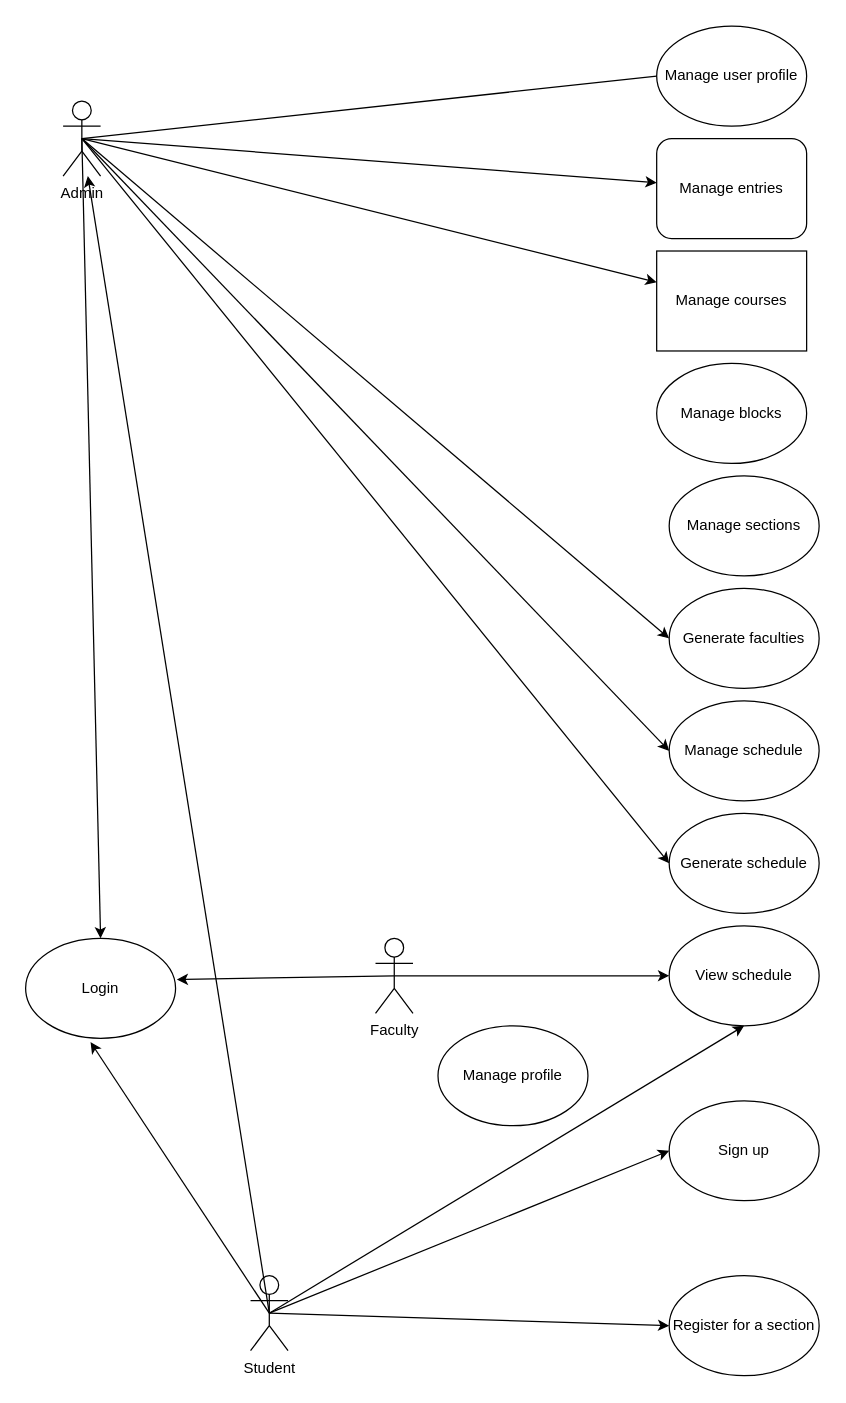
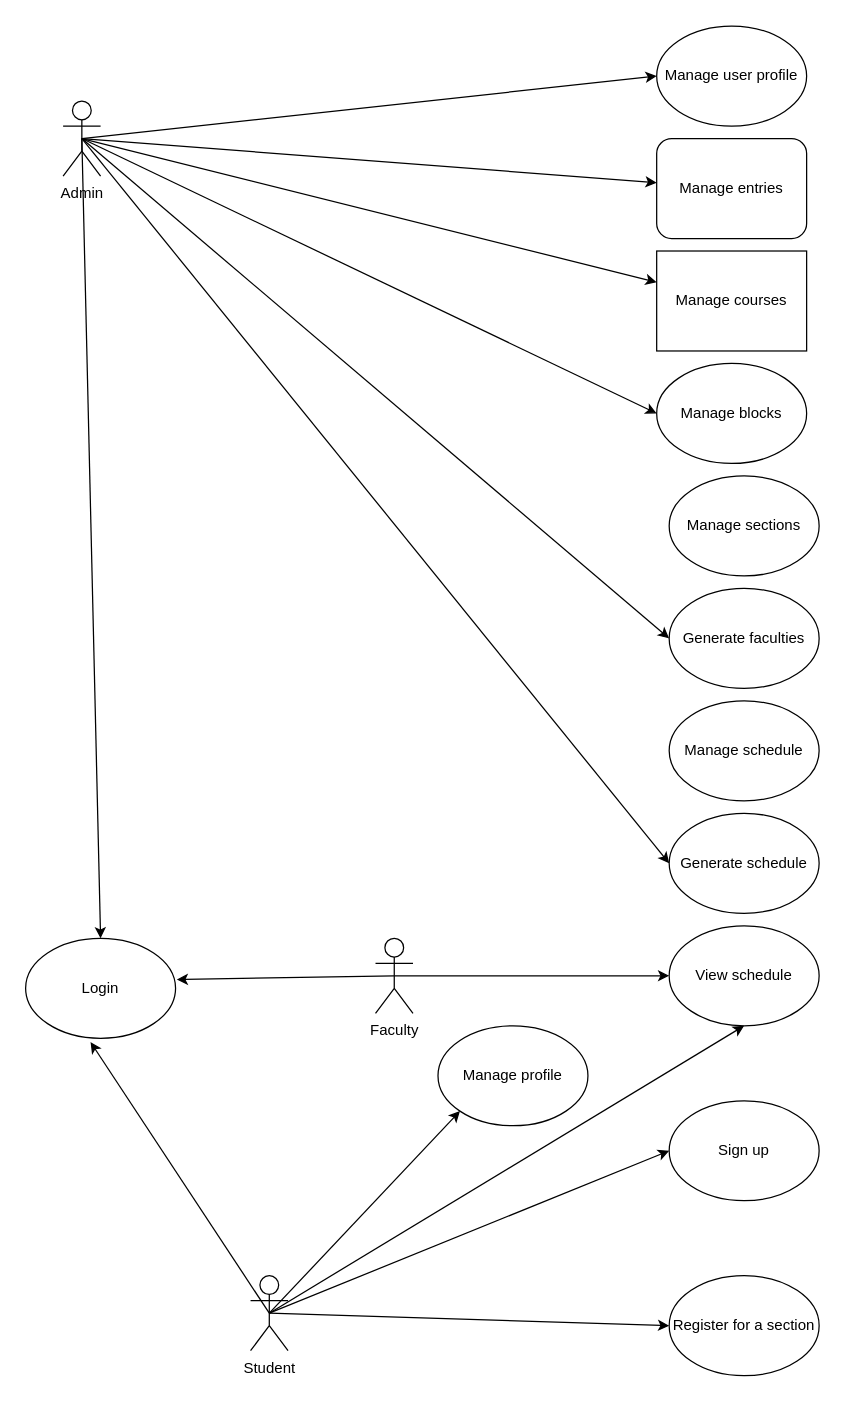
  <mxCell id="0" />
  <mxCell id="1" parent="0" />
  <mxCell id="2" value="Admin" style="shape=umlActor;verticalLabelPosition=bottom;labelBackgroundColor=#ffffff;verticalAlign=top;html=1;outlineConnect=0;" vertex="1" parent="1"><mxGeometry x="50" y="80" width="30" height="60" as="geometry" /></mxCell>
  <mxCell id="3" value="Manage entries" style="whiteSpace=wrap;html=1;rounded=1;" vertex="1" parent="1"><mxGeometry x="525" y="110" width="120" height="80" as="geometry" /></mxCell>
  <mxCell id="4" value="Generate schedule" style="ellipse;whiteSpace=wrap;html=1;" vertex="1" parent="1"><mxGeometry x="535" y="650" width="120" height="80" as="geometry" /></mxCell>
  <mxCell id="5" value="Manage courses" style="whiteSpace=wrap;html=1;rounded=0;" vertex="1" parent="1"><mxGeometry x="525" y="200" width="120" height="80" as="geometry" /></mxCell>
  <mxCell id="6" value="Manage blocks" style="ellipse;whiteSpace=wrap;html=1;" vertex="1" parent="1"><mxGeometry x="525" y="290" width="120" height="80" as="geometry" /></mxCell>
  <mxCell id="7" value="Manage user profile" style="ellipse;whiteSpace=wrap;html=1;" vertex="1" parent="1"><mxGeometry x="525" y="20" width="120" height="80" as="geometry" /></mxCell>
  <mxCell id="8" value="Manage schedule" style="ellipse;whiteSpace=wrap;html=1;" vertex="1" parent="1"><mxGeometry x="535" y="560" width="120" height="80" as="geometry" /></mxCell>
  <mxCell id="9" value="Manage sections" style="ellipse;whiteSpace=wrap;html=1;" vertex="1" parent="1"><mxGeometry x="535" y="380" width="120" height="80" as="geometry" /></mxCell>
  <mxCell id="10" value="Generate faculties" style="ellipse;whiteSpace=wrap;html=1;" vertex="1" parent="1"><mxGeometry x="535" y="470" width="120" height="80" as="geometry" /></mxCell>
- <mxCell id="11" value="" style="endArrow=none;html=1;entryX=0;entryY=0.5;entryDx=0;entryDy=0;exitX=0.5;exitY=0.5;exitDx=0;exitDy=0;exitPerimeter=0;" edge="1" parent="1" source="2" target="7"><mxGeometry width="50" height="50" relative="1" as="geometry"><mxPoint x="380" y="907" as="sourcePoint" /><mxPoint x="430" y="857" as="targetPoint" /></mxGeometry></mxCell>
+ <mxCell id="11" value="" style="endArrow=classic;html=1;entryX=0;entryY=0.5;entryDx=0;entryDy=0;exitX=0.5;exitY=0.5;exitDx=0;exitDy=0;exitPerimeter=0;" edge="1" parent="1" source="2" target="7"><mxGeometry width="50" height="50" relative="1" as="geometry"><mxPoint x="380" y="907" as="sourcePoint" /><mxPoint x="430" y="857" as="targetPoint" /></mxGeometry></mxCell>
  <mxCell id="12" value="" style="endArrow=classic;html=1;exitX=0.5;exitY=0.5;exitDx=0;exitDy=0;exitPerimeter=0;" edge="1" parent="1" source="2" target="3"><mxGeometry width="50" height="50" relative="1" as="geometry"><mxPoint x="150" y="802.443" as="sourcePoint" /><mxPoint x="530" y="687" as="targetPoint" /></mxGeometry></mxCell>
  <mxCell id="13" value="" style="endArrow=classic;html=1;exitX=0.5;exitY=0.5;exitDx=0;exitDy=0;exitPerimeter=0;" edge="1" parent="1" source="2" target="5"><mxGeometry width="50" height="50" relative="1" as="geometry"><mxPoint x="160" y="812.443" as="sourcePoint" /><mxPoint x="530.227" y="790.475" as="targetPoint" /></mxGeometry></mxCell>
+ <mxCell id="14" value="" style="endArrow=classic;html=1;exitX=0.5;exitY=0.5;exitDx=0;exitDy=0;exitPerimeter=0;entryX=0;entryY=0.5;entryDx=0;entryDy=0;" edge="1" parent="1" source="2" target="6"><mxGeometry width="50" height="50" relative="1" as="geometry"><mxPoint x="135" y="807" as="sourcePoint" /><mxPoint x="530.033" y="815.682" as="targetPoint" /></mxGeometry></mxCell>
  <mxCell id="15" value="" style="endArrow=classic;html=1;entryX=0;entryY=0.5;entryDx=0;entryDy=0;exitX=0.5;exitY=0.5;exitDx=0;exitDy=0;exitPerimeter=0;" edge="1" parent="1" source="2" target="10"><mxGeometry width="50" height="50" relative="1" as="geometry"><mxPoint x="135" y="807" as="sourcePoint" /><mxPoint x="540" y="997" as="targetPoint" /></mxGeometry></mxCell>
- <mxCell id="16" value="" style="endArrow=classic;html=1;entryX=0;entryY=0.5;entryDx=0;entryDy=0;exitX=0.5;exitY=0.5;exitDx=0;exitDy=0;exitPerimeter=0;" edge="1" parent="1" source="2" target="8"><mxGeometry width="50" height="50" relative="1" as="geometry"><mxPoint x="135" y="797" as="sourcePoint" /><mxPoint x="540" y="1087" as="targetPoint" /></mxGeometry></mxCell>
  <mxCell id="17" value="" style="endArrow=classic;html=1;entryX=0;entryY=0.5;entryDx=0;entryDy=0;exitX=0.5;exitY=0.5;exitDx=0;exitDy=0;exitPerimeter=0;" edge="1" parent="1" source="2" target="4"><mxGeometry width="50" height="50" relative="1" as="geometry"><mxPoint x="135" y="807" as="sourcePoint" /><mxPoint x="540" y="1177" as="targetPoint" /></mxGeometry></mxCell>
  <mxCell id="18" value="Manage profile" style="ellipse;whiteSpace=wrap;html=1;" vertex="1" parent="1"><mxGeometry x="350" y="820" width="120" height="80" as="geometry" /></mxCell>
  <mxCell id="19" value="Sign up" style="ellipse;whiteSpace=wrap;html=1;" vertex="1" parent="1"><mxGeometry x="535" y="880" width="120" height="80" as="geometry" /></mxCell>
  <mxCell id="20" value="Register for a section" style="ellipse;whiteSpace=wrap;html=1;" vertex="1" parent="1"><mxGeometry x="535" y="1020" width="120" height="80" as="geometry" /></mxCell>
  <mxCell id="21" value="Login" style="ellipse;whiteSpace=wrap;html=1;" vertex="1" parent="1"><mxGeometry x="20" y="750" width="120" height="80" as="geometry" /></mxCell>
  <mxCell id="22" value="View schedule" style="ellipse;whiteSpace=wrap;html=1;" vertex="1" parent="1"><mxGeometry x="535" y="740" width="120" height="80" as="geometry" /></mxCell>
  <mxCell id="23" value="Faculty" style="shape=umlActor;verticalLabelPosition=bottom;labelBackgroundColor=#ffffff;verticalAlign=top;html=1;outlineConnect=0;" vertex="1" parent="1"><mxGeometry x="300" y="750" width="30" height="60" as="geometry" /></mxCell>
  <mxCell id="24" value="" style="endArrow=classic;html=1;entryX=1.008;entryY=0.413;entryDx=0;entryDy=0;entryPerimeter=0;exitX=0.5;exitY=0.5;exitDx=0;exitDy=0;exitPerimeter=0;" edge="1" parent="1" source="23" target="21"><mxGeometry width="50" height="50" relative="1" as="geometry"><mxPoint x="380" y="1327" as="sourcePoint" /><mxPoint x="430" y="1277" as="targetPoint" /></mxGeometry></mxCell>
  <mxCell id="25" value="" style="endArrow=classic;html=1;entryX=0;entryY=0.5;entryDx=0;entryDy=0;exitX=0.5;exitY=0.5;exitDx=0;exitDy=0;exitPerimeter=0;" edge="1" parent="1" source="23" target="22"><mxGeometry width="50" height="50" relative="1" as="geometry"><mxPoint x="415" y="1167" as="sourcePoint" /><mxPoint x="260.96" y="1170.04" as="targetPoint" /></mxGeometry></mxCell>
  <mxCell id="26" value="" style="endArrow=classic;html=1;entryX=0.5;entryY=0;entryDx=0;entryDy=0;exitX=0.5;exitY=0.5;exitDx=0;exitDy=0;exitPerimeter=0;" edge="1" parent="1" source="2" target="21"><mxGeometry width="50" height="50" relative="1" as="geometry"><mxPoint x="135" y="807" as="sourcePoint" /><mxPoint x="540" y="1087" as="targetPoint" /></mxGeometry></mxCell>
  <mxCell id="27" value="Student" style="shape=umlActor;verticalLabelPosition=bottom;labelBackgroundColor=#ffffff;verticalAlign=top;html=1;outlineConnect=0;" vertex="1" parent="1"><mxGeometry x="200" y="1020" width="30" height="60" as="geometry" /></mxCell>
- <mxCell id="28" value="" style="endArrow=classic;html=1;exitX=0.5;exitY=0.5;exitDx=0;exitDy=0;exitPerimeter=0;" edge="1" parent="1" source="27" target="2"><mxGeometry width="50" height="50" relative="1" as="geometry"><mxPoint x="414" y="1177" as="sourcePoint" /><mxPoint x="495" y="1247" as="targetPoint" /></mxGeometry></mxCell>
+ <mxCell id="28" value="" style="endArrow=classic;html=1;entryX=0;entryY=1;entryDx=0;entryDy=0;exitX=0.5;exitY=0.5;exitDx=0;exitDy=0;exitPerimeter=0;" edge="1" parent="1" source="27" target="18"><mxGeometry width="50" height="50" relative="1" as="geometry"><mxPoint x="414" y="1177" as="sourcePoint" /><mxPoint x="495" y="1247" as="targetPoint" /></mxGeometry></mxCell>
  <mxCell id="29" value="" style="endArrow=classic;html=1;entryX=0.433;entryY=1.038;entryDx=0;entryDy=0;exitX=0.5;exitY=0.5;exitDx=0;exitDy=0;exitPerimeter=0;entryPerimeter=0;" edge="1" parent="1" source="27" target="21"><mxGeometry width="50" height="50" relative="1" as="geometry"><mxPoint x="375" y="1407" as="sourcePoint" /><mxPoint x="467.574" y="1315.284" as="targetPoint" /></mxGeometry></mxCell>
  <mxCell id="30" value="" style="endArrow=classic;html=1;entryX=0.5;entryY=1;entryDx=0;entryDy=0;exitX=0.5;exitY=0.5;exitDx=0;exitDy=0;exitPerimeter=0;" edge="1" parent="1" source="27" target="22"><mxGeometry width="50" height="50" relative="1" as="geometry"><mxPoint x="399" y="1422" as="sourcePoint" /><mxPoint x="427.574" y="1315.284" as="targetPoint" /></mxGeometry></mxCell>
  <mxCell id="31" value="" style="endArrow=classic;html=1;entryX=0;entryY=0.5;entryDx=0;entryDy=0;exitX=0.5;exitY=0.5;exitDx=0;exitDy=0;exitPerimeter=0;" edge="1" parent="1" source="27" target="19"><mxGeometry width="50" height="50" relative="1" as="geometry"><mxPoint x="399" y="1422" as="sourcePoint" /><mxPoint x="600" y="1217" as="targetPoint" /></mxGeometry></mxCell>
  <mxCell id="32" value="" style="endArrow=classic;html=1;entryX=0;entryY=0.5;entryDx=0;entryDy=0;exitX=0.5;exitY=0.5;exitDx=0;exitDy=0;exitPerimeter=0;" edge="1" parent="1" source="27" target="20"><mxGeometry width="50" height="50" relative="1" as="geometry"><mxPoint x="399" y="1422" as="sourcePoint" /><mxPoint x="540" y="1311.5" as="targetPoint" /></mxGeometry></mxCell>
